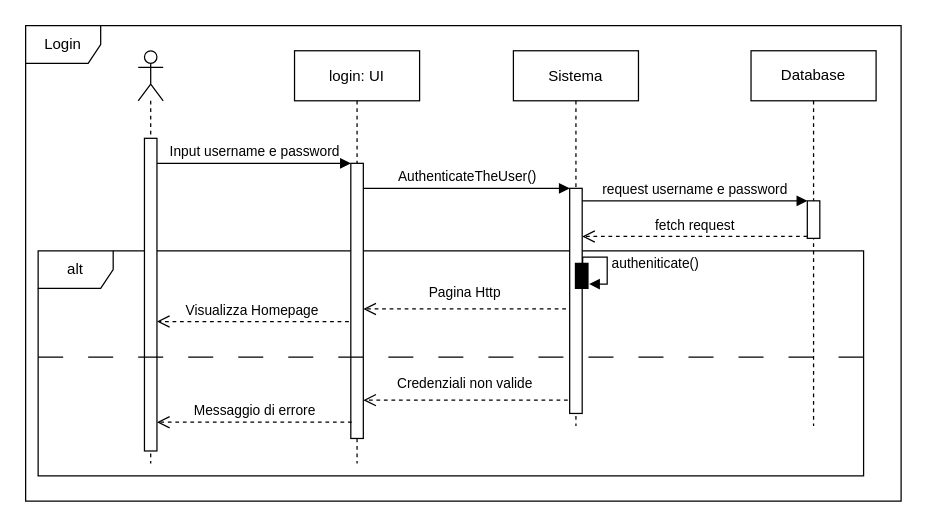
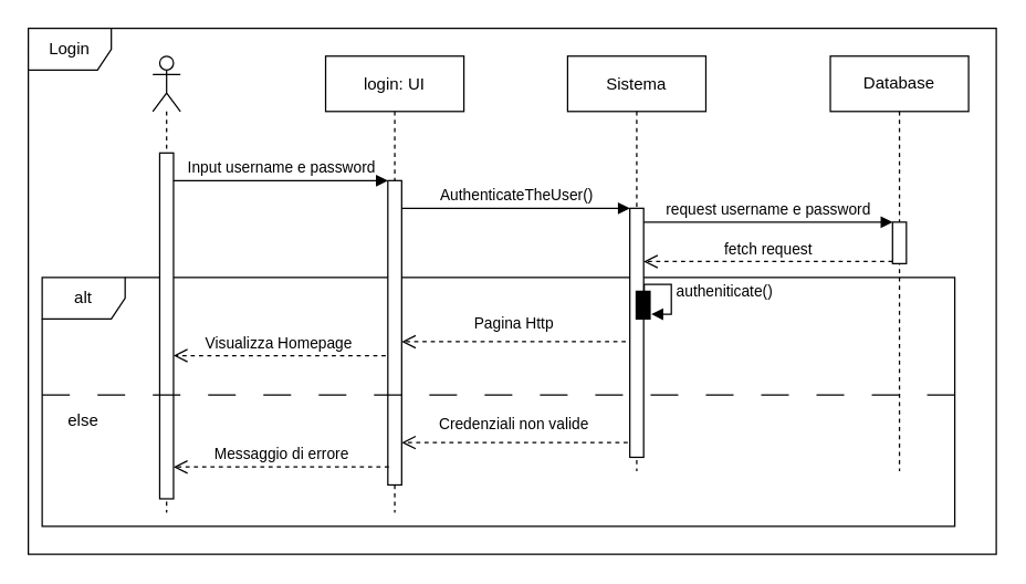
  <mxCell id="0" />
  <mxCell id="1" parent="0" />
  <mxCell id="2" value="Login" style="shape=umlFrame;whiteSpace=wrap;html=1;labelBackgroundColor=none;fillColor=#FFFFFF;" vertex="1" parent="1"><mxGeometry x="20" y="20" width="700" height="380" as="geometry" /></mxCell>
  <mxCell id="3" value="alt" style="shape=umlFrame;whiteSpace=wrap;html=1;labelBackgroundColor=none;fillColor=#FFFFFF;" vertex="1" parent="1"><mxGeometry x="30" y="200" width="660" height="180" as="geometry" /></mxCell>
  <mxCell id="4" value="login: UI" style="shape=umlLifeline;perimeter=lifelinePerimeter;container=1;collapsible=0;recursiveResize=0;rounded=0;shadow=0;strokeWidth=1;" parent="1" vertex="1"><mxGeometry x="235" y="40" width="100" height="330" as="geometry" /></mxCell>
  <mxCell id="5" value="" style="html=1;points=[];perimeter=orthogonalPerimeter;" vertex="1" parent="4"><mxGeometry x="45" y="90" width="10" height="220" as="geometry" /></mxCell>
  <mxCell id="6" value="Sistema" style="shape=umlLifeline;perimeter=lifelinePerimeter;container=1;collapsible=0;recursiveResize=0;rounded=0;shadow=0;strokeWidth=1;movable=0;resizable=0;rotatable=0;deletable=0;editable=0;connectable=0;" vertex="1" parent="1"><mxGeometry x="410" y="40" width="100" height="300" as="geometry" /></mxCell>
  <mxCell id="7" value="" style="html=1;points=[];perimeter=orthogonalPerimeter;" vertex="1" parent="6"><mxGeometry x="45" y="110" width="10" height="180" as="geometry" /></mxCell>
  <mxCell id="8" value="" style="html=1;points=[];perimeter=orthogonalPerimeter;labelBackgroundColor=none;fillColor=#000000;" vertex="1" parent="6"><mxGeometry x="49.62" y="170" width="10" height="20" as="geometry" /></mxCell>
  <mxCell id="9" value="autheniticate()" style="edgeStyle=orthogonalEdgeStyle;html=1;align=left;spacingLeft=2;endArrow=block;rounded=0;entryX=1.092;entryY=0.829;entryDx=0;entryDy=0;entryPerimeter=0;exitX=1.035;exitY=0.342;exitDx=0;exitDy=0;exitPerimeter=0;" edge="1" target="8" parent="6" source="7"><mxGeometry relative="1" as="geometry"><mxPoint x="75" y="170" as="sourcePoint" /><Array as="points"><mxPoint x="75" y="165" /><mxPoint x="75" y="187" /></Array></mxGeometry></mxCell>
  <mxCell id="10" value="" style="shape=umlLifeline;participant=umlActor;perimeter=lifelinePerimeter;whiteSpace=wrap;html=1;container=1;collapsible=0;recursiveResize=0;verticalAlign=top;spacingTop=36;outlineConnect=0;" vertex="1" parent="1"><mxGeometry x="110" y="40" width="20" height="330" as="geometry" /></mxCell>
  <mxCell id="11" value="" style="html=1;points=[];perimeter=orthogonalPerimeter;" vertex="1" parent="10"><mxGeometry x="5" y="70" width="10" height="250" as="geometry" /></mxCell>
  <mxCell id="12" value="&lt;div align=&quot;center&quot;&gt;&lt;font style=&quot;font-size: 11px&quot; face=&quot;Helvetica&quot;&gt;Input username e password&lt;/font&gt;&lt;/div&gt;" style="html=1;verticalAlign=bottom;endArrow=block;entryX=0;entryY=0;align=center;" edge="1" target="5" parent="1" source="11"><mxGeometry relative="1" as="geometry"><mxPoint x="150" y="140" as="sourcePoint" /></mxGeometry></mxCell>
  <mxCell id="13" value="Visualizza Homepage" style="html=1;verticalAlign=bottom;endArrow=open;dashed=1;endSize=8;exitX=-0.157;exitY=0.575;exitDx=0;exitDy=0;exitPerimeter=0;" edge="1" source="5" parent="1" target="11"><mxGeometry relative="1" as="geometry"><mxPoint x="126" y="216" as="targetPoint" /></mxGeometry></mxCell>
  <mxCell id="14" value="Messaggio di errore" style="html=1;verticalAlign=bottom;endArrow=open;dashed=1;endSize=8;exitX=0.071;exitY=0.941;exitDx=0;exitDy=0;exitPerimeter=0;" edge="1" parent="1" source="5" target="11"><mxGeometry relative="1" as="geometry"><mxPoint x="135" y="237.75" as="targetPoint" /><mxPoint x="288.43" y="237.75" as="sourcePoint" /></mxGeometry></mxCell>
  <mxCell id="15" value="AuthenticateTheUser()" style="html=1;verticalAlign=bottom;endArrow=block;entryX=0;entryY=0;" edge="1" target="7" parent="1" source="5"><mxGeometry relative="1" as="geometry"><mxPoint x="385" y="160" as="sourcePoint" /></mxGeometry></mxCell>
  <mxCell id="16" value="Pagina Http" style="html=1;verticalAlign=bottom;endArrow=open;dashed=1;endSize=8;exitX=-0.295;exitY=0.536;exitDx=0;exitDy=0;exitPerimeter=0;" edge="1" source="7" parent="1" target="5"><mxGeometry x="-0.0" y="-4" relative="1" as="geometry"><mxPoint x="310" y="246" as="targetPoint" /><mxPoint as="offset" /></mxGeometry></mxCell>
  <mxCell id="17" value="Database" style="shape=umlLifeline;perimeter=lifelinePerimeter;whiteSpace=wrap;html=1;container=1;collapsible=0;recursiveResize=0;outlineConnect=0;labelBackgroundColor=none;fillColor=#FFFFFF;" vertex="1" parent="1"><mxGeometry x="600" y="40" width="100" height="300" as="geometry" /></mxCell>
  <mxCell id="18" value="" style="html=1;points=[];perimeter=orthogonalPerimeter;labelBackgroundColor=none;fillColor=#FFFFFF;" vertex="1" parent="17"><mxGeometry x="45" y="120" width="10" height="30" as="geometry" /></mxCell>
  <mxCell id="19" value="request username e password" style="html=1;verticalAlign=bottom;endArrow=block;entryX=0;entryY=0;" edge="1" target="18" parent="1" source="7"><mxGeometry relative="1" as="geometry"><mxPoint x="570" y="140" as="sourcePoint" /></mxGeometry></mxCell>
  <mxCell id="20" value="fetch request" style="html=1;verticalAlign=bottom;endArrow=open;dashed=1;endSize=8;exitX=0;exitY=0.95;" edge="1" source="18" parent="1" target="7"><mxGeometry relative="1" as="geometry"><mxPoint x="570" y="216" as="targetPoint" /></mxGeometry></mxCell>
  <mxCell id="21" value="Credenziali non valide" style="html=1;verticalAlign=bottom;endArrow=open;dashed=1;endSize=8;exitX=-0.152;exitY=0.941;exitDx=0;exitDy=0;exitPerimeter=0;" edge="1" parent="1" source="7" target="5"><mxGeometry x="-0.0" y="-4" relative="1" as="geometry"><mxPoint x="290.004" y="320" as="targetPoint" /><mxPoint x="440" y="320" as="sourcePoint" /><mxPoint as="offset" /></mxGeometry></mxCell>
  <mxCell id="22" value="" style="line;strokeWidth=1;direction=west;html=1;dashed=1;dashPattern=20 20;labelBackgroundColor=none;fillColor=#FFFFFF;" vertex="1" parent="1"><mxGeometry x="30" y="280" width="660" height="10" as="geometry" /></mxCell>
+ <mxCell id="23" value="else" style="text;align=center;fontStyle=0;verticalAlign=middle;spacingLeft=3;spacingRight=3;strokeColor=none;rotatable=0;points=[[0,0.5],[1,0.5]];portConstraint=eastwest;labelBackgroundColor=none;" vertex="1" parent="1"><mxGeometry x="40" y="290" width="40" height="26" as="geometry" /></mxCell>
